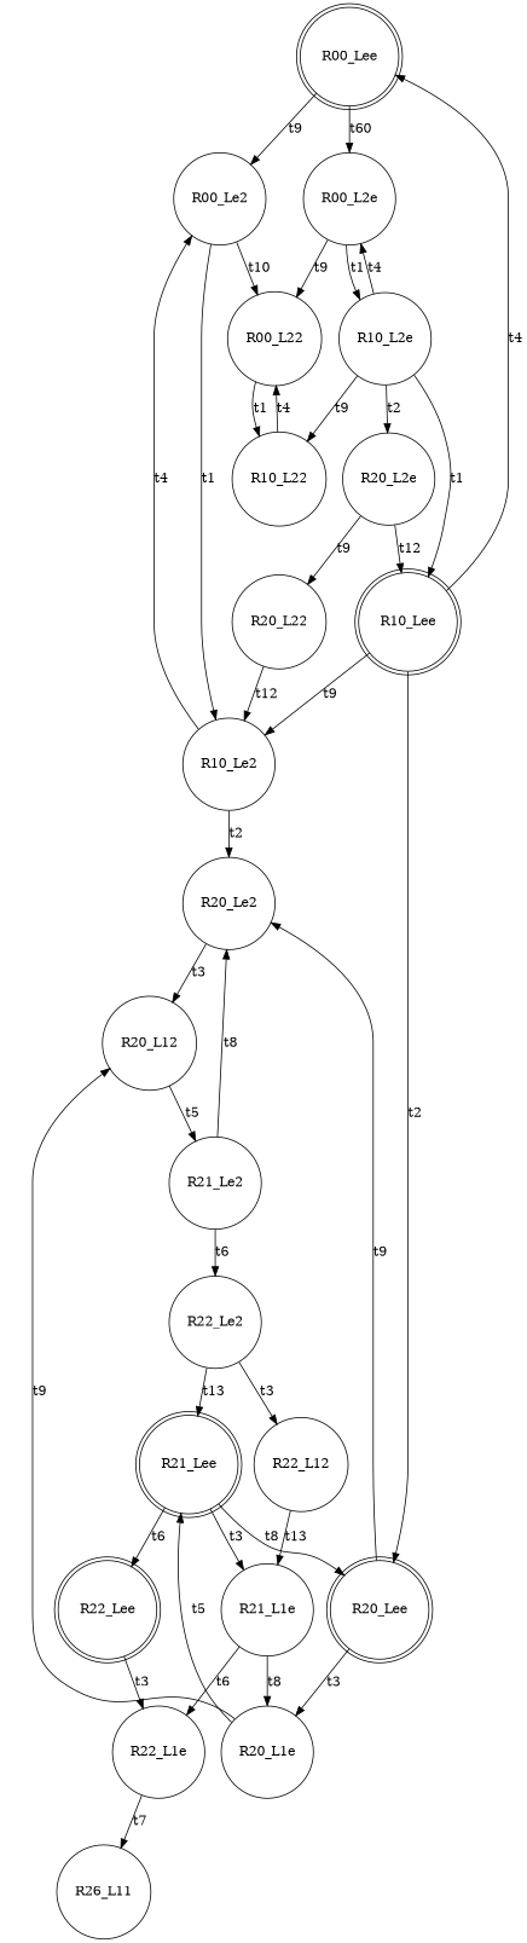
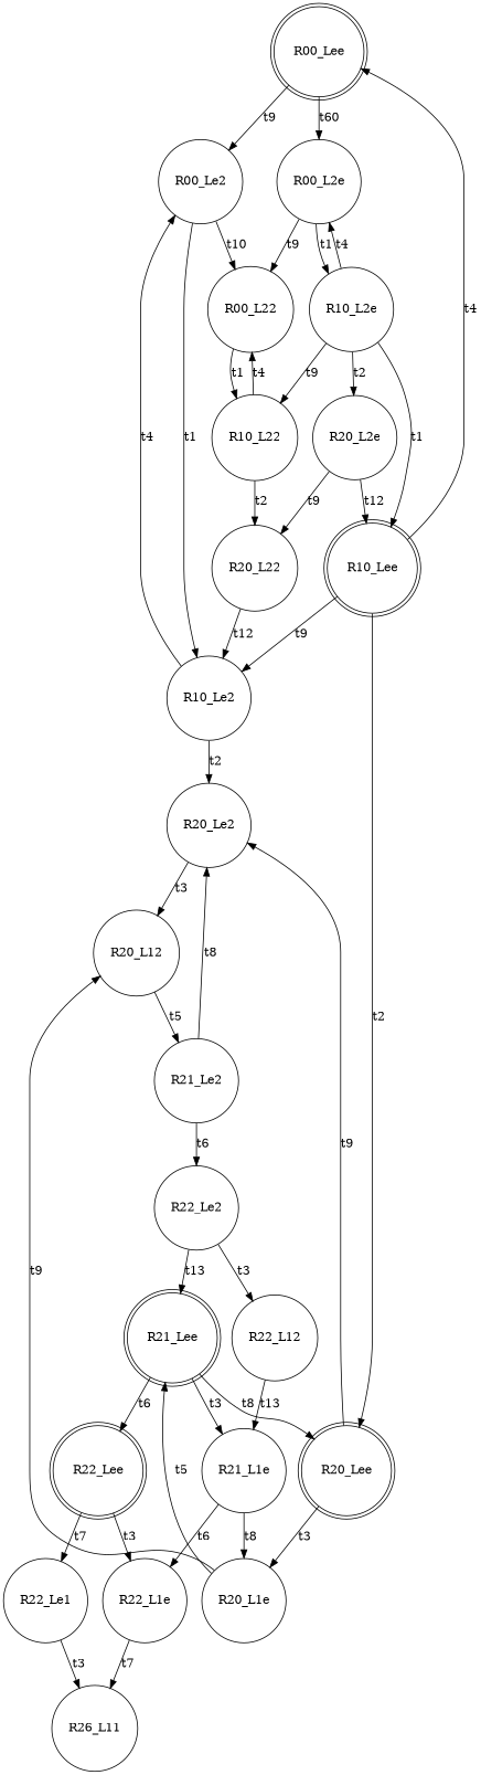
  digraph {
    node [shape=circle]
    R00_Lee [shape=doublecircle]
    R00_Le2
    R00_L2e
    R10_Lee [shape=doublecircle]
    R20_Lee [shape=doublecircle]
    R10_Le2
    R00_L22
    R10_L2e
    R20_L1e
    R20_Le2
    R21_Lee [shape=doublecircle]
    R20_L12
    R21_L1e
    R22_Lee [shape=doublecircle]
    R21_Le2
    R22_L1e
+   R22_Le1
    n18 [label=R26_L11]
    R22_Le2
    R22_L12
    R10_L22
    R20_L22
    R20_L2e
    R00_Lee -> R00_Le2 [label=t9]
    R00_Lee -> R00_L2e [label=t60]
    R00_Le2 -> R10_Le2 [label=t1]
    R00_Le2 -> R00_L22 [label=t10]
    R00_L2e -> R00_L22 [label=t9]
    R00_L2e -> R10_L2e [label=t1]
    R10_Lee -> R00_Lee [label=t4]
    R10_Lee -> R20_Lee [label=t2]
    R10_Lee -> R10_Le2 [label=t9]
    R20_Lee -> R20_L1e [label=t3]
    R20_Lee -> R20_Le2 [label=t9]
    R10_Le2 -> R00_Le2 [label=t4]
    R10_Le2 -> R20_Le2 [label=t2]
    R00_L22 -> R10_L22 [label=t1]
    R10_L2e -> R00_L2e [label=t4]
    R10_L2e -> R10_Lee [label=t1]
    R10_L2e -> R10_L22 [label=t9]
    R10_L2e -> R20_L2e [label=t2]
    R20_L1e -> R21_Lee [label=t5]
    R20_L1e -> R20_L12 [label=t9]
    R20_Le2 -> R20_L12 [label=t3]
    R21_Lee -> R20_Lee [label=t8]
    R21_Lee -> R21_L1e [label=t3]
    R21_Lee -> R22_Lee [label=t6]
    R20_L12 -> R21_Le2 [label=t5]
    R21_L1e -> R20_L1e [label=t8]
    R21_L1e -> R22_L1e [label=t6]
    R22_Lee -> R22_L1e [label=t3]
+   R22_Lee -> R22_Le1 [label=t7]
    R21_Le2 -> R20_Le2 [label=t8]
    R21_Le2 -> R22_Le2 [label=t6]
    R22_L1e -> n18 [label=t7]
+   R22_Le1 -> n18 [label=t3]
    R22_Le2 -> R21_Lee [label=t13]
    R22_Le2 -> R22_L12 [label=t3]
    R22_L12 -> R21_L1e [label=t13]
    R10_L22 -> R00_L22 [label=t4]
+   R10_L22 -> R20_L22 [label=t2]
    R20_L22 -> R10_Le2 [label=t12]
    R20_L2e -> R10_Lee [label=t12]
    R20_L2e -> R20_L22 [label=t9]
  }
